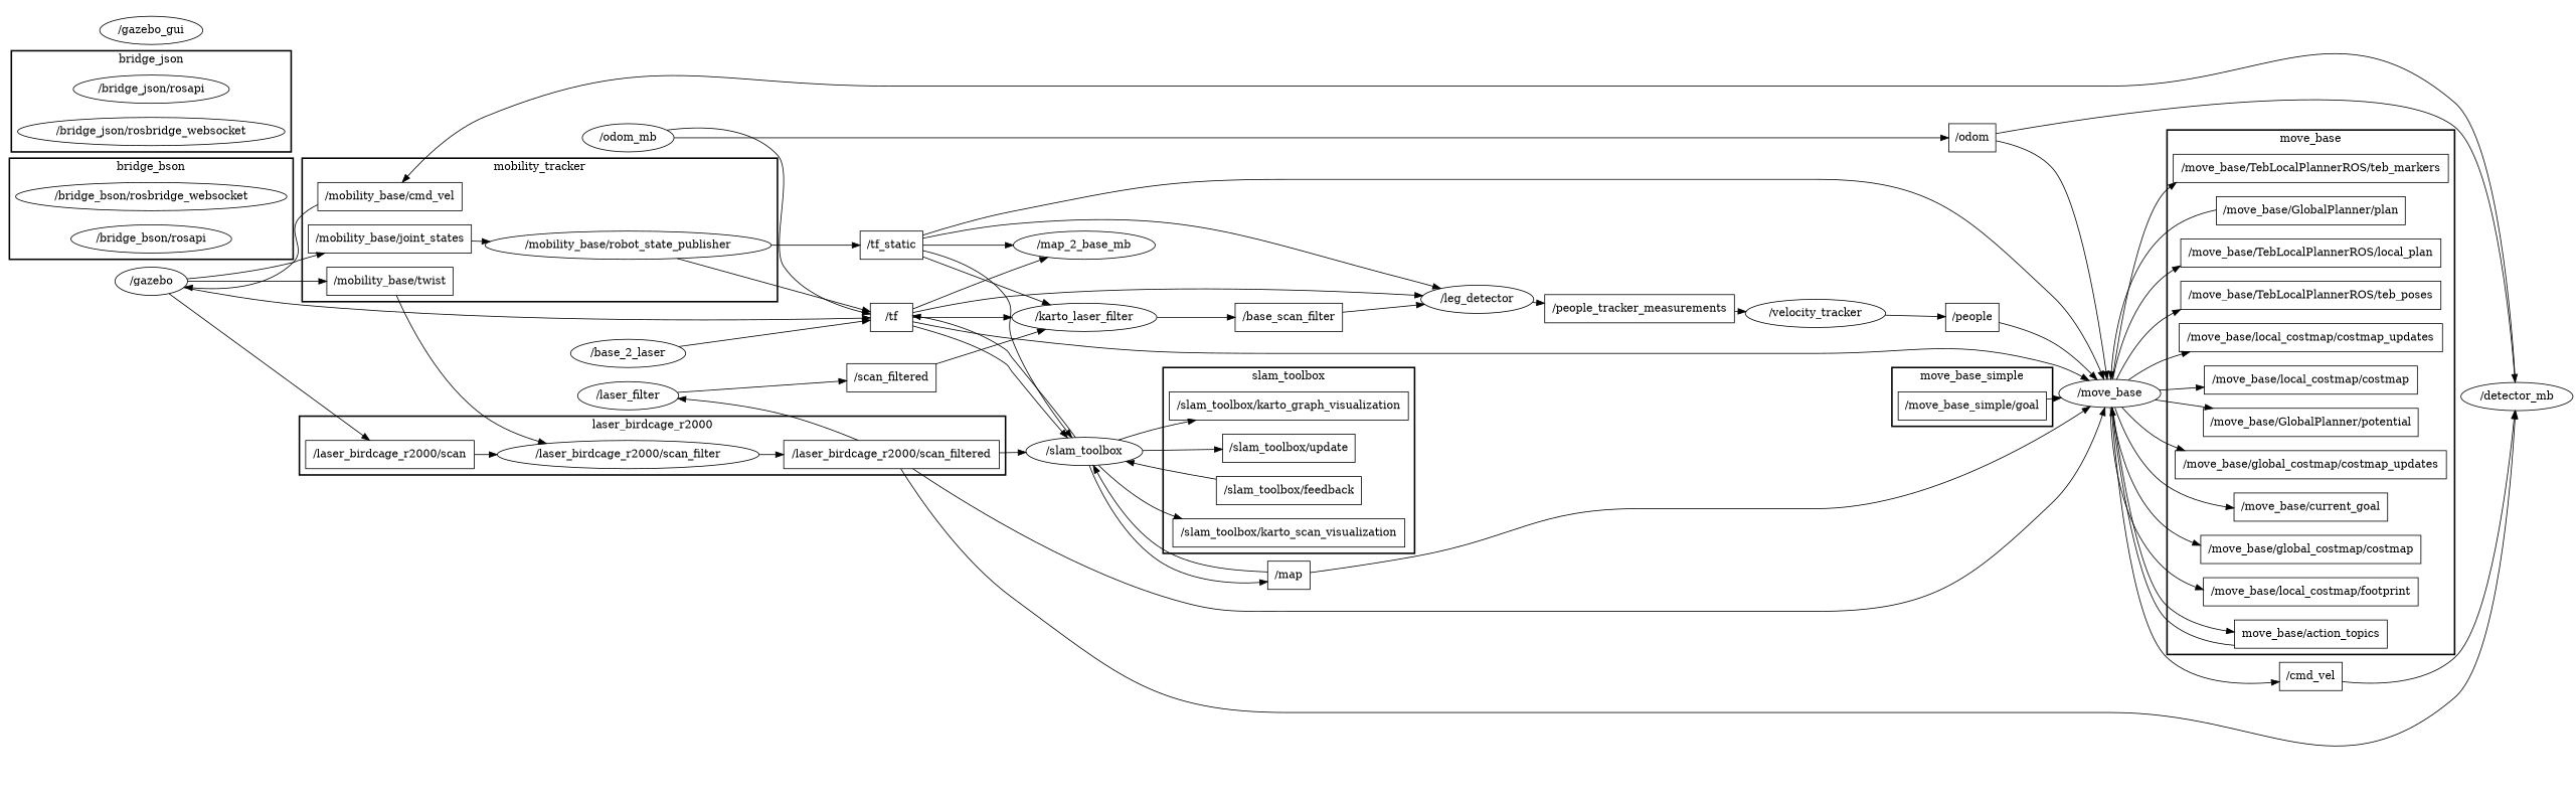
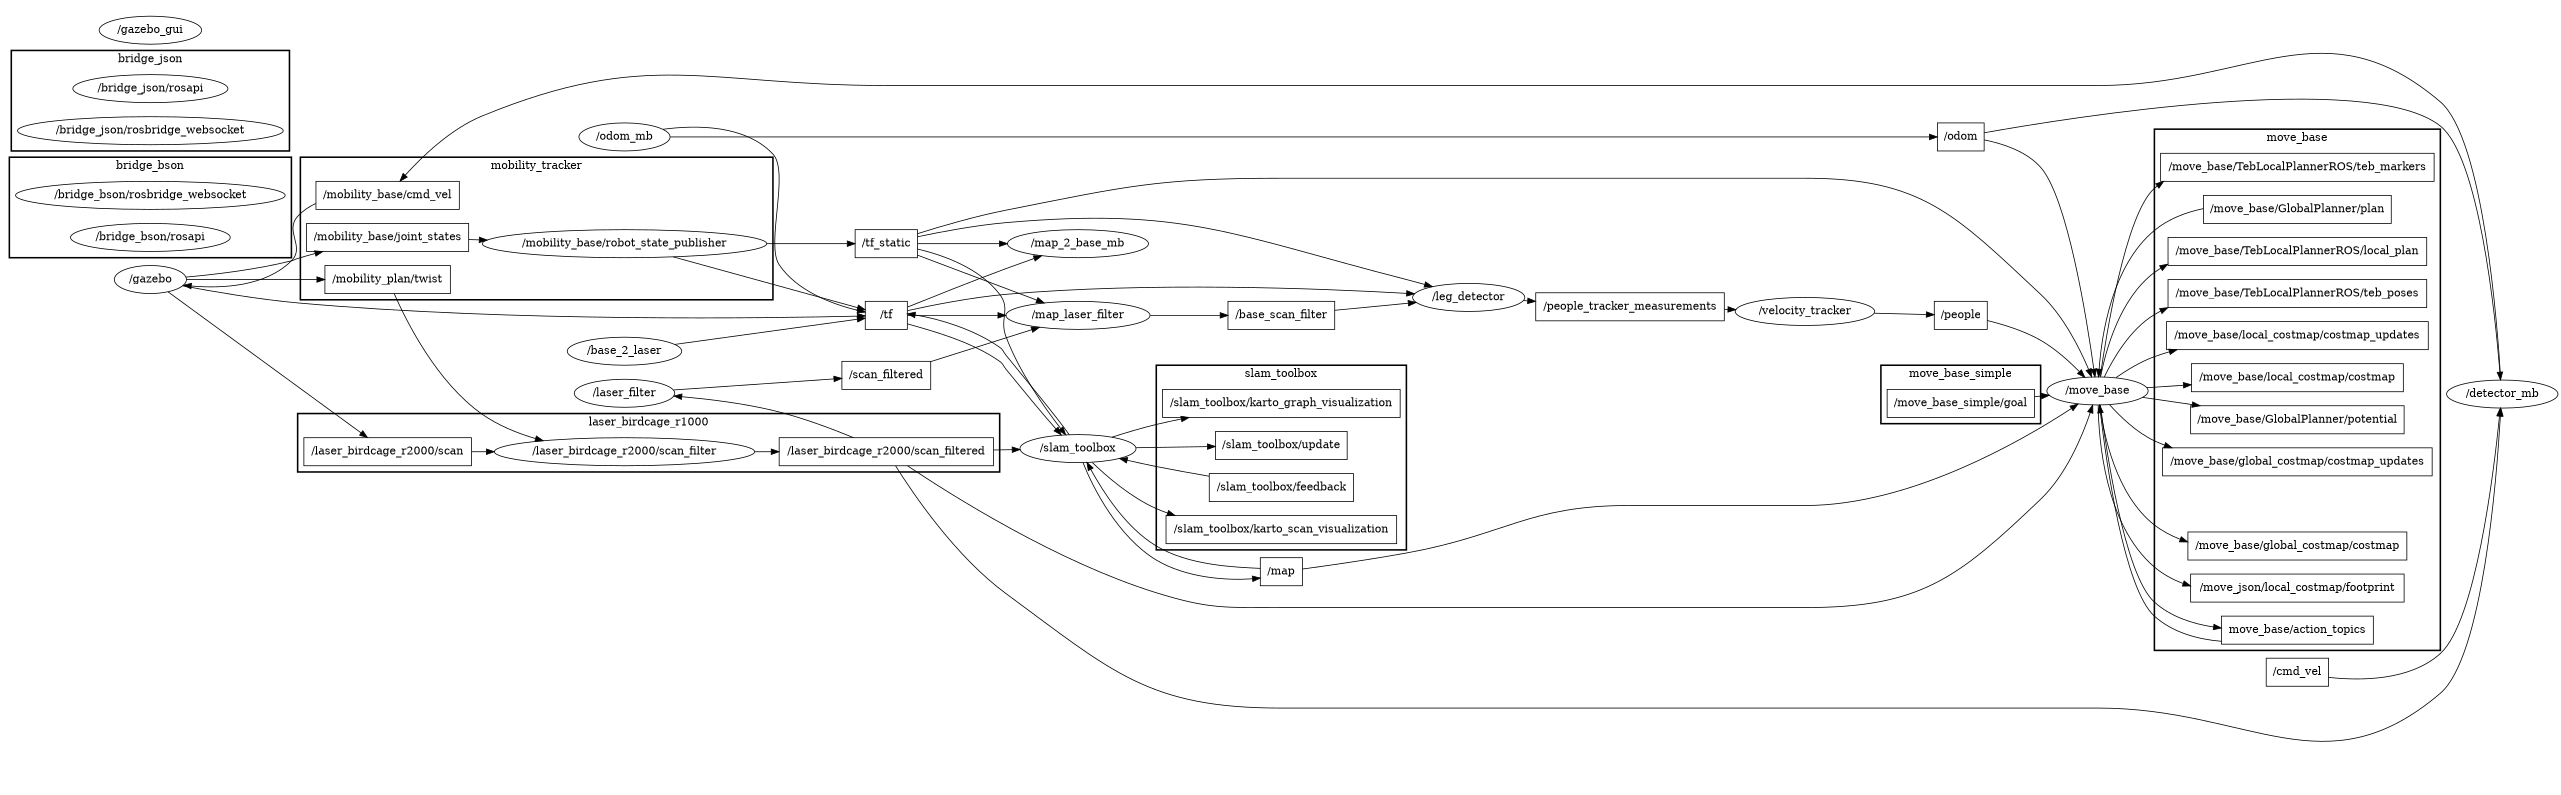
  digraph {
    compound=True
    rank=same
    rankdir=LR
    ranksep=0.2
    node [shape=box]
    edge [penwidth=1]
    n1 [height=0.5 label="/mobility_base/cmd_vel" width=2.5556]
-   n2 [height=0.5 label="/mobility_base/twist" width=2.2361]
+   n2 [height=0.5 label="/mobility_plan/twist" width=2.2361]
    n3 [height=0.5 label="/mobility_base/joint_states" width=2.8889]
    n4 [height=0.5 label="/mobility_base/robot_state_publisher" shape=ellipse width=5.0732]
    n5 [height=0.5 label="/move_base/TebLocalPlannerROS/teb_markers" width=4.875]
    n6 [height=0.5 label="/move_base/GlobalPlanner/plan" width=3.3472]
    n7 [height=0.5 label="/move_base/TebLocalPlannerROS/local_plan" width=4.6111]
    n8 [height=0.5 label="/move_base/TebLocalPlannerROS/teb_poses" width=4.6111]
    n9 [height=0.5 label="/move_base/local_costmap/costmap_updates" width=4.6667]
    n10 [height=0.5 label="/move_base/local_costmap/costmap" width=3.7778]
    n11 [height=0.5 label="/move_base/GlobalPlanner/potential" width=3.8056]
    n12 [height=0.5 label="/move_base/global_costmap/costmap_updates" width=4.8056]
-   n13 [height=0.5 label="/move_base/current_goal" width=2.7222]
    n14 [height=0.5 label="/move_base/global_costmap/costmap" width=3.9028]
-   n15 [height=0.5 label="/move_base/local_costmap/footprint" width=3.8056]
+   n15 [height=0.5 label="/move_json/local_costmap/footprint" width=3.8056]
    n16 [height=0.5 label="move_base/action_topics" width=2.7083]
    n17 [height=0.5 label="/laser_birdcage_r2000/scan_filtered" width=3.8194]
    n18 [height=0.5 label="/laser_birdcage_r2000/scan" width=2.9861]
    n19 [height=0.5 label="/laser_birdcage_r2000/scan_filter" shape=ellipse width=4.6399]
    n20 [height=0.5 label="/slam_toolbox/feedback" width=2.5694]
    n21 [height=0.5 label="/slam_toolbox/karto_scan_visualization" width=4.1111]
    n22 [height=0.5 label="/slam_toolbox/karto_graph_visualization" width=4.2361]
    n23 [height=0.5 label="/slam_toolbox/update" width=2.3472]
    n24 [height=0.5 label="/move_base_simple/goal" width=2.625]
    n25 [height=0.5 label="/bridge_bson/rosbridge_websocket" shape=ellipse width=4.8024]
    n26 [height=0.5 label="/bridge_bson/rosapi" shape=ellipse width=2.8525]
    n27 [height=0.5 label="/bridge_json/rosapi" shape=ellipse width=2.7623]
    n28 [height=0.5 label="/bridge_json/rosbridge_websocket" shape=ellipse width=4.7301]
    n29 [height=0.5 label="/gazebo" shape=ellipse width=1.2818]
    n30 [height=0.5 label="/tf" width=0.75]
    n31 [height=0.5 label="/tf_static" width=1.1111]
    n32 [height=0.5 label="/move_base" shape=ellipse width=1.8054]
    n33 [height=0.5 label="/detector_mb" shape=ellipse width=1.7151]
    n34 [height=0.5 label="/laser_filter" shape=ellipse width=1.7873]
    n35 [height=0.5 label="/slam_toolbox" shape=ellipse width=2.0762]
    n36 [height=0.5 label="/odom_mb" shape=ellipse width=1.6249]
    n37 [height=0.5 label="/odom" width=0.83333]
-   n38 [height=0.5 label="/karto_laser_filter" shape=ellipse width=2.4734]
+   n38 [height=0.5 label="/map_laser_filter" shape=ellipse width=2.4734]
    n39 [height=0.5 label="/map_2_base_mb" shape=ellipse width=2.5095]
    n40 [height=0.5 label="/leg_detector" shape=ellipse width=2.004]
    n41 [height=0.5 label="/cmd_vel" width=1.1111]
    n42 [height=0.5 label="/scan_filtered" width=1.5833]
    n43 [height=0.5 label="/map" width=0.75]
    n44 [height=0.5 label="/base_scan_filter" width=1.9028]
    n45 [height=0.5 label="/people_tracker_measurements" width=3.3611]
    n46 [height=0.5 label="/people" width=0.94444]
    n47 [height=0.5 label="/velocity_tracker" shape=ellipse width=2.4914]
    n48 [height=0.5 label="/gazebo_gui" shape=ellipse width=1.8234]
    n49 [height=0.5 label="/base_2_laser" shape=ellipse width=2.0401]
    subgraph cluster_1 {
      label=mobility_tracker
      style=bold
      n1
      n2
      n3
      n4
    }
    subgraph cluster_2 {
      label=move_base
      style=bold
      n5
      n6
      n7
      n8
      n9
      n10
      n11
      n12
-     n13
      n14
      n15
      n16
    }
    subgraph cluster_3 {
-     label=laser_birdcage_r2000
+     label=laser_birdcage_r1000
      style=bold
      n17
      n18
      n19
    }
    subgraph cluster_4 {
      label=slam_toolbox
      style=bold
      n20
      n21
      n22
      n23
    }
    subgraph cluster_5 {
      label=move_base_simple
      style=bold
      n24
    }
    subgraph cluster_6 {
      label=bridge_bson
      style=bold
      n25
      n26
    }
    subgraph cluster_7 {
      label=bridge_json
      style=bold
      n27
      n28
    }
    n1 -> n29
    n2 -> n19
    n3 -> n4
    n4 -> n30
    n4 -> n31
    n6 -> n32
    n16 -> n32
    n17 -> n32
    n17 -> n33
    n17 -> n34
    n17 -> n35
    n18 -> n19
    n19 -> n17
    n20 -> n35
    n24 -> n32
    n29 -> n2
    n29 -> n3
    n29 -> n18
    n29 -> n30
-   n30 -> n32
    n30 -> n35
    n30 -> n38
    n30 -> n39
    n30 -> n40
    n31 -> n32
    n31 -> n35
    n31 -> n38
    n31 -> n39
    n31 -> n40
    n32 -> n5
    n32 -> n7
    n32 -> n8
    n32 -> n9
    n32 -> n10
    n32 -> n11
    n32 -> n12
-   n32 -> n13
    n32 -> n14
    n32 -> n15
    n32 -> n16
-   n32 -> n41
    n33 -> n1
    n34 -> n42
    n35 -> n21
    n35 -> n22
    n35 -> n23
    n35 -> n30
    n35 -> n43
    n36 -> n30
    n36 -> n37
    n37 -> n32
    n37 -> n33
    n38 -> n44
    n40 -> n45
    n41 -> n33
    n42 -> n38
    n43 -> n32
    n43 -> n35
    n44 -> n40
    n45 -> n47
    n46 -> n32
    n47 -> n46
    n49 -> n30
  }
